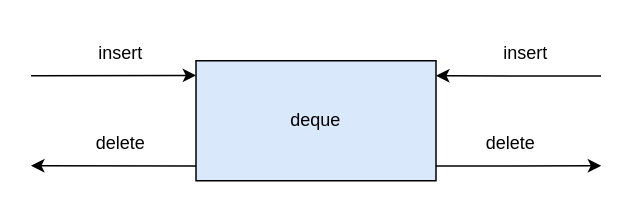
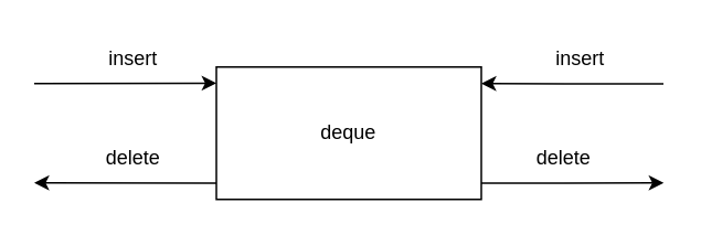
  <mxCell id="0" />
  <mxCell id="1" parent="0" />
- <mxCell id="2" value="deque" style="rounded=0;whiteSpace=wrap;html=1;fillColor=#dae8fc;" vertex="1" parent="1"><mxGeometry x="130" y="40" width="160" height="80" as="geometry" /></mxCell>
+ <mxCell id="2" value="deque" style="rounded=0;whiteSpace=wrap;html=1;" vertex="1" parent="1"><mxGeometry x="130" y="40" width="160" height="80" as="geometry" /></mxCell>
  <mxCell id="3" value="" style="endArrow=classic;html=1;entryX=0.001;entryY=0.122;entryDx=0;entryDy=0;entryPerimeter=0;" edge="1" parent="1" target="2"><mxGeometry width="50" height="50" relative="1" as="geometry"><mxPoint x="20" y="50" as="sourcePoint" /><mxPoint x="220" y="180" as="targetPoint" /><Array as="points" /></mxGeometry></mxCell>
  <mxCell id="4" value="" style="endArrow=classic;html=1;entryX=0.001;entryY=0.122;entryDx=0;entryDy=0;entryPerimeter=0;" edge="1" parent="1"><mxGeometry width="50" height="50" relative="1" as="geometry"><mxPoint x="290" y="110.24" as="sourcePoint" /><mxPoint x="400.16" y="110" as="targetPoint" /><Array as="points" /></mxGeometry></mxCell>
  <mxCell id="5" value="" style="endArrow=classic;html=1;exitX=0;exitY=0.878;exitDx=0;exitDy=0;exitPerimeter=0;" edge="1" parent="1" source="2"><mxGeometry width="50" height="50" relative="1" as="geometry"><mxPoint x="40" y="70" as="sourcePoint" /><mxPoint x="20" y="110" as="targetPoint" /><Array as="points" /></mxGeometry></mxCell>
  <mxCell id="6" value="" style="endArrow=classic;html=1;exitX=0;exitY=0.878;exitDx=0;exitDy=0;exitPerimeter=0;" edge="1" parent="1"><mxGeometry width="50" height="50" relative="1" as="geometry"><mxPoint x="400" y="50.24" as="sourcePoint" /><mxPoint x="290" y="50" as="targetPoint" /><Array as="points" /></mxGeometry></mxCell>
  <mxCell id="7" value="insert" style="text;html=1;strokeColor=none;fillColor=none;align=center;verticalAlign=middle;whiteSpace=wrap;rounded=0;" vertex="1" parent="1"><mxGeometry x="50" y="20" width="60" height="30" as="geometry" /></mxCell>
  <mxCell id="8" value="insert" style="text;html=1;strokeColor=none;fillColor=none;align=center;verticalAlign=middle;whiteSpace=wrap;rounded=0;" vertex="1" parent="1"><mxGeometry x="320" y="20" width="60" height="30" as="geometry" /></mxCell>
  <mxCell id="9" value="delete" style="text;html=1;strokeColor=none;fillColor=none;align=center;verticalAlign=middle;whiteSpace=wrap;rounded=0;" vertex="1" parent="1"><mxGeometry x="50" y="80" width="60" height="30" as="geometry" /></mxCell>
  <mxCell id="10" value="delete" style="text;html=1;strokeColor=none;fillColor=none;align=center;verticalAlign=middle;whiteSpace=wrap;rounded=0;" vertex="1" parent="1"><mxGeometry x="310" y="80" width="60" height="30" as="geometry" /></mxCell>
